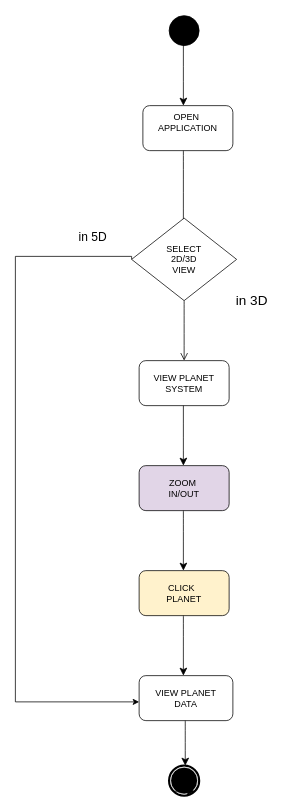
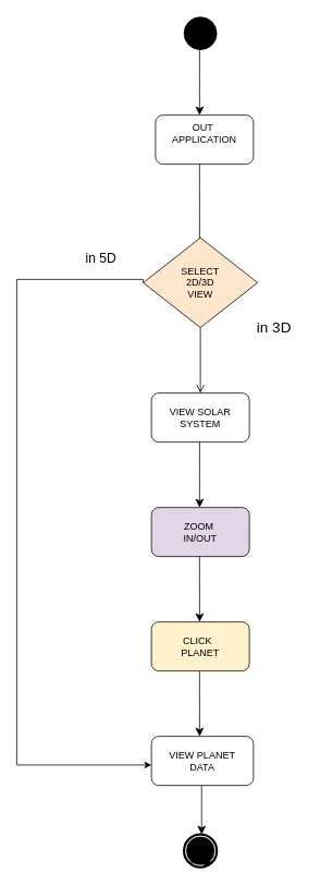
  <mxCell id="0" />
  <mxCell id="1" parent="0" />
  <mxCell id="2" value="" style="ellipse;whiteSpace=wrap;html=1;rounded=0;shadow=0;comic=0;labelBackgroundColor=none;strokeWidth=1;fillColor=#000000;fontFamily=Verdana;fontSize=12;align=center;" parent="1" vertex="1"><mxGeometry x="225" y="20" width="40" height="40" as="geometry" /></mxCell>
- <mxCell id="3" value="OPEN&amp;nbsp;&lt;div&gt;APPLICATION&lt;div&gt;&lt;br&gt;&lt;/div&gt;&lt;/div&gt;" style="rounded=1;whiteSpace=wrap;html=1;" parent="1" vertex="1"><mxGeometry x="190" y="140" width="120" height="60" as="geometry" /></mxCell>
+ <mxCell id="3" value="OUT&amp;nbsp;&lt;div&gt;APPLICATION&lt;div&gt;&lt;br&gt;&lt;/div&gt;&lt;/div&gt;" style="rounded=1;whiteSpace=wrap;html=1;" parent="1" vertex="1"><mxGeometry x="190" y="140" width="120" height="60" as="geometry" /></mxCell>
  <mxCell id="4" value="" style="endArrow=classic;html=1;rounded=0;fontSize=12;startSize=8;endSize=8;curved=1;" parent="1" edge="1"><mxGeometry width="50" height="50" relative="1" as="geometry"><mxPoint x="244" y="30" as="sourcePoint" /><mxPoint x="244" y="140" as="targetPoint" /></mxGeometry></mxCell>
  <mxCell id="5" value="" style="endArrow=none;html=1;rounded=0;fontSize=12;startSize=8;endSize=8;curved=1;" parent="1" edge="1"><mxGeometry width="50" height="50" relative="1" as="geometry"><mxPoint x="244" y="200" as="sourcePoint" /><mxPoint x="244" y="300" as="targetPoint" /></mxGeometry></mxCell>
  <mxCell id="6" style="edgeStyle=orthogonalEdgeStyle;rounded=0;orthogonalLoop=1;jettySize=auto;html=1;entryX=0;entryY=0.75;entryDx=0;entryDy=0;exitX=0;exitY=0.5;exitDx=0;exitDy=0;" edge="1" parent="1" source="7"><mxGeometry relative="1" as="geometry"><mxPoint x="185" y="935" as="targetPoint" /><mxPoint x="170" y="345" as="sourcePoint" /><Array as="points"><mxPoint x="175" y="341" /><mxPoint x="20" y="341" /><mxPoint x="20" y="935" /></Array></mxGeometry></mxCell>
- <mxCell id="7" value="SELECT&lt;div&gt;2D/3D&lt;/div&gt;&lt;div&gt;VIEW&lt;/div&gt;" style="rhombus;whiteSpace=wrap;html=1;" parent="1" vertex="1"><mxGeometry x="175" y="290" width="140" height="110" as="geometry" /></mxCell>
- <mxCell id="8" value="VIEW PLANET&lt;div&gt;SYSTEM&lt;/div&gt;" style="rounded=1;whiteSpace=wrap;html=1;" parent="1" vertex="1"><mxGeometry x="185" y="480" width="120" height="60" as="geometry" /></mxCell>
+ <mxCell id="7" value="SELECT&lt;div&gt;2D/3D&lt;/div&gt;&lt;div&gt;VIEW&lt;/div&gt;" style="rhombus;whiteSpace=wrap;html=1;fillColor=#ffe6cc;" parent="1" vertex="1"><mxGeometry x="175" y="290" width="140" height="110" as="geometry" /></mxCell>
+ <mxCell id="8" value="VIEW SOLAR&lt;div&gt;SYSTEM&lt;/div&gt;" style="rounded=1;whiteSpace=wrap;html=1;" parent="1" vertex="1"><mxGeometry x="185" y="480" width="120" height="60" as="geometry" /></mxCell>
  <mxCell id="9" value="ZOOM&amp;nbsp;&lt;div&gt;IN/OUT&lt;/div&gt;" style="rounded=1;whiteSpace=wrap;html=1;fillColor=#e1d5e7;" parent="1" vertex="1"><mxGeometry x="185" y="620" width="120" height="60" as="geometry" /></mxCell>
  <mxCell id="10" value="CLICK&amp;nbsp;&amp;nbsp;&lt;div&gt;PLANE&lt;span style=&quot;background-color: transparent; color: light-dark(rgb(0, 0, 0), rgb(255, 255, 255));&quot;&gt;T&lt;/span&gt;&lt;/div&gt;" style="rounded=1;whiteSpace=wrap;html=1;fillColor=#fff2cc;" parent="1" vertex="1"><mxGeometry x="185" y="760" width="120" height="60" as="geometry" /></mxCell>
  <mxCell id="11" value="VIEW PLANET&lt;div&gt;DATA&lt;/div&gt;" style="rounded=1;whiteSpace=wrap;html=1;" parent="1" vertex="1"><mxGeometry x="185" y="900" width="125" height="60" as="geometry" /></mxCell>
  <mxCell id="12" value="" style="shape=mxgraph.bpmn.shape;html=1;verticalLabelPosition=bottom;labelBackgroundColor=#ffffff;verticalAlign=top;perimeter=ellipsePerimeter;outline=end;symbol=terminate;rounded=0;shadow=0;comic=0;strokeWidth=1;fontFamily=Verdana;fontSize=12;align=center;" parent="1" vertex="1"><mxGeometry x="225" y="1020" width="40" height="40" as="geometry" /></mxCell>
  <mxCell id="13" value="" style="endArrow=open;html=1;rounded=0;fontSize=12;startSize=8;endSize=8;curved=1;entryX=0.5;entryY=0;entryDx=0;entryDy=0;" parent="1" source="7" target="8" edge="1"><mxGeometry width="50" height="50" relative="1" as="geometry"><mxPoint x="220" y="470" as="sourcePoint" /><mxPoint x="270" y="420" as="targetPoint" /></mxGeometry></mxCell>
  <mxCell id="14" value="" style="endArrow=classic;html=1;rounded=0;fontSize=12;startSize=8;endSize=8;curved=1;entryX=0.5;entryY=0;entryDx=0;entryDy=0;" parent="1" edge="1"><mxGeometry width="50" height="50" relative="1" as="geometry"><mxPoint x="244" y="540" as="sourcePoint" /><mxPoint x="244" y="620" as="targetPoint" /><Array as="points"><mxPoint x="244" y="590" /></Array></mxGeometry></mxCell>
  <mxCell id="15" value="" style="endArrow=classic;html=1;rounded=0;fontSize=12;startSize=8;endSize=8;curved=1;entryX=0.5;entryY=0;entryDx=0;entryDy=0;" parent="1" edge="1"><mxGeometry width="50" height="50" relative="1" as="geometry"><mxPoint x="244" y="680" as="sourcePoint" /><mxPoint x="244" y="760" as="targetPoint" /></mxGeometry></mxCell>
  <mxCell id="16" value="" style="endArrow=classic;html=1;rounded=0;fontSize=12;startSize=8;endSize=8;curved=1;entryX=0.5;entryY=0;entryDx=0;entryDy=0;" parent="1" edge="1"><mxGeometry width="50" height="50" relative="1" as="geometry"><mxPoint x="244" y="820" as="sourcePoint" /><mxPoint x="244" y="900" as="targetPoint" /></mxGeometry></mxCell>
  <mxCell id="17" style="edgeStyle=none;curved=1;rounded=0;orthogonalLoop=1;jettySize=auto;html=1;exitX=0.145;exitY=0.855;exitDx=0;exitDy=0;exitPerimeter=0;entryX=0.855;entryY=0.855;entryDx=0;entryDy=0;entryPerimeter=0;fontSize=12;startSize=8;endSize=8;" parent="1" source="12" target="12" edge="1"><mxGeometry relative="1" as="geometry" /></mxCell>
  <mxCell id="18" value="" style="endArrow=classic;html=1;rounded=0;fontSize=12;startSize=8;endSize=8;curved=1;entryX=0.5;entryY=0;entryDx=0;entryDy=0;" parent="1" edge="1"><mxGeometry width="50" height="50" relative="1" as="geometry"><mxPoint x="246.5" y="960" as="sourcePoint" /><mxPoint x="246.5" y="1020" as="targetPoint" /></mxGeometry></mxCell>
  <mxCell id="19" value="in 5D" style="text;html=1;align=center;verticalAlign=middle;resizable=0;points=[];autosize=1;strokeColor=none;fillColor=none;fontSize=16;" parent="1" vertex="1"><mxGeometry x="93" y="300" width="60" height="30" as="geometry" /></mxCell>
  <mxCell id="20" value="&lt;font style=&quot;font-size: 18px;&quot;&gt;in 3D&lt;/font&gt;" style="text;html=1;align=center;verticalAlign=middle;resizable=0;points=[];autosize=1;strokeColor=none;fillColor=none;" vertex="1" parent="1"><mxGeometry x="300" y="380" width="70" height="40" as="geometry" /></mxCell>
